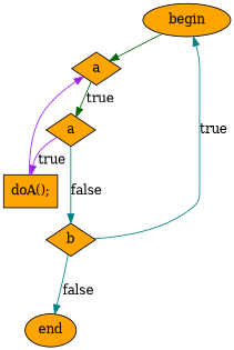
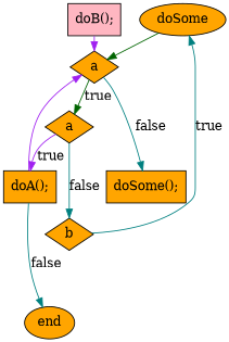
  digraph {
    nodesep=0.1
    ranksep=0.1
    node [fillcolor=orange shape=diamond style=filled]
    edge [color=teal]
-   n1 [label=begin shape=ellipse]
+   n1 [label=doSome shape=ellipse]
    n2 [label=a]
    n3 [label=a]
+   n4 [label="doSome();" shape=box]
    n5 [label="doA();" shape=box]
    n6 [label=b]
    n7 [label=end shape=ellipse]
+   n8 [fillcolor=lightpink label="doB();" shape=box]
    n1 -> n2 [color=darkgreen]
    n2 -> n3 [color=darkgreen label=true minlen=1]
+   n2 -> n4 [label=false minlen=2]
    n3 -> n5 [color=purple label=true minlen=1]
    n3 -> n6 [label=false minlen=2]
    n5 -> n2 [color=purple]
    n6 -> n1 [label=true minlen=1]
-   n6 -> n7 [label=false minlen=2]
+   n5 -> n7 [label=false minlen=2]
+   n8 -> n2 [color=purple]
  }
